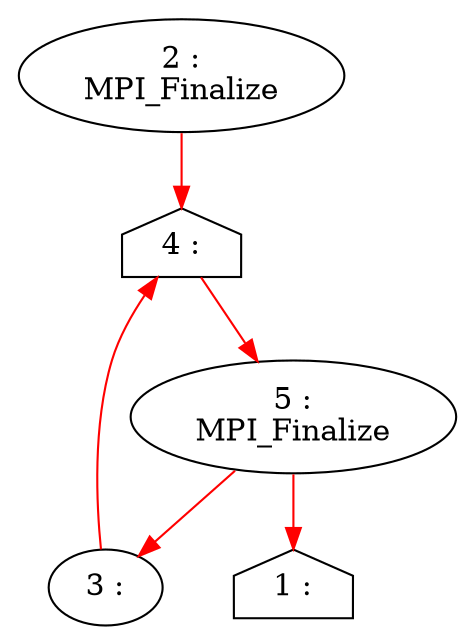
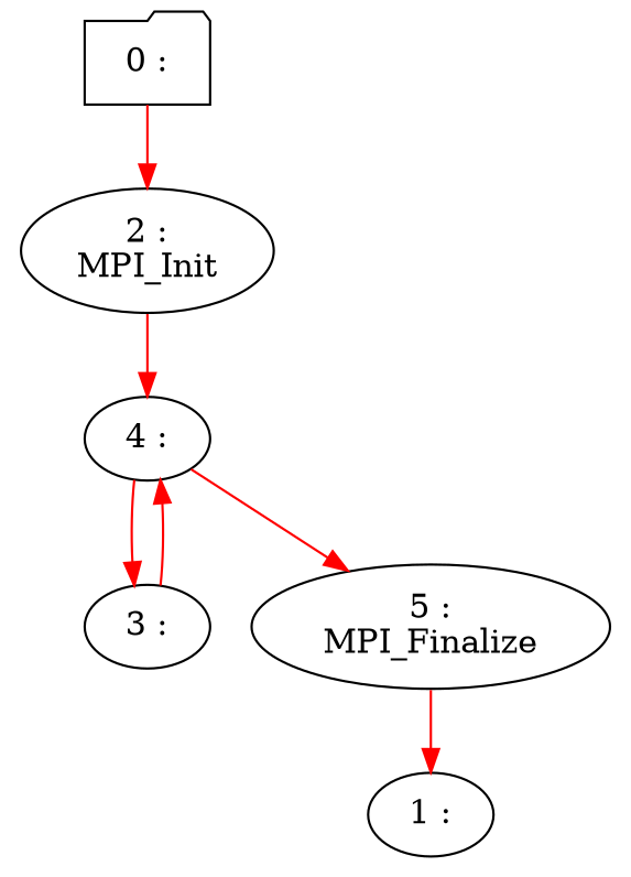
  digraph {
    node [shape=ellipse]
    edge [color=red]
-   n2 [label="2 :\nMPI_Finalize\n"]
-   n3 [label="4 :\n" shape=house]
+   n1 [label="0 :\n" shape=folder]
+   n2 [label="2 :\nMPI_Init\n"]
+   n3 [label="4 :\n"]
    n4 [label="3 :\n"]
    n5 [label="5 :\nMPI_Finalize\n"]
-   n6 [label="1 :\n" shape=house]
+   n6 [label="1 :\n"]
+   n1 -> n2
    n2 -> n3
-   n5 -> n4
+   n3 -> n4
    n3 -> n5
    n4 -> n3
    n5 -> n6
  }
